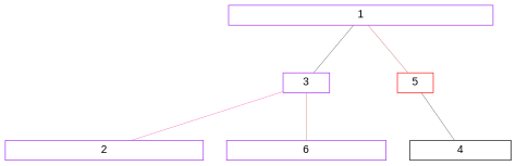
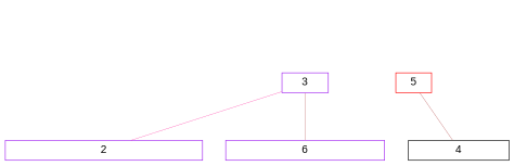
  graph {
    fontname=Arial
    fontsize=8
    splines=true
    node [color=purple fillcolor=none fixedsize=true fontname=Arial fontsize=8 margin=0 penwidth=0.5 shape=rect]
    edge [color=black dir=none penwidth=0.2]
-   1 [height=0.207 width=2.759]
    2 [height=0.207 width=2.065]
    3 [height=0.207 width=0.483]
    4 [color=black height=0.207 width=1.052]
    5 [color=red height=0.207 width=0.381]
    6 [height=0.207 width=1.667]
    subgraph sub_1 {
-     1
      2
      3
      4
      5
      6
    }
-   1 -- 3
-   1 -- 5 [color=brown]
    3 -- 2 [color=deeppink]
    3 -- 6 [color=brown]
-   5 -- 4
+   5 -- 4 [color=brown]
  }
